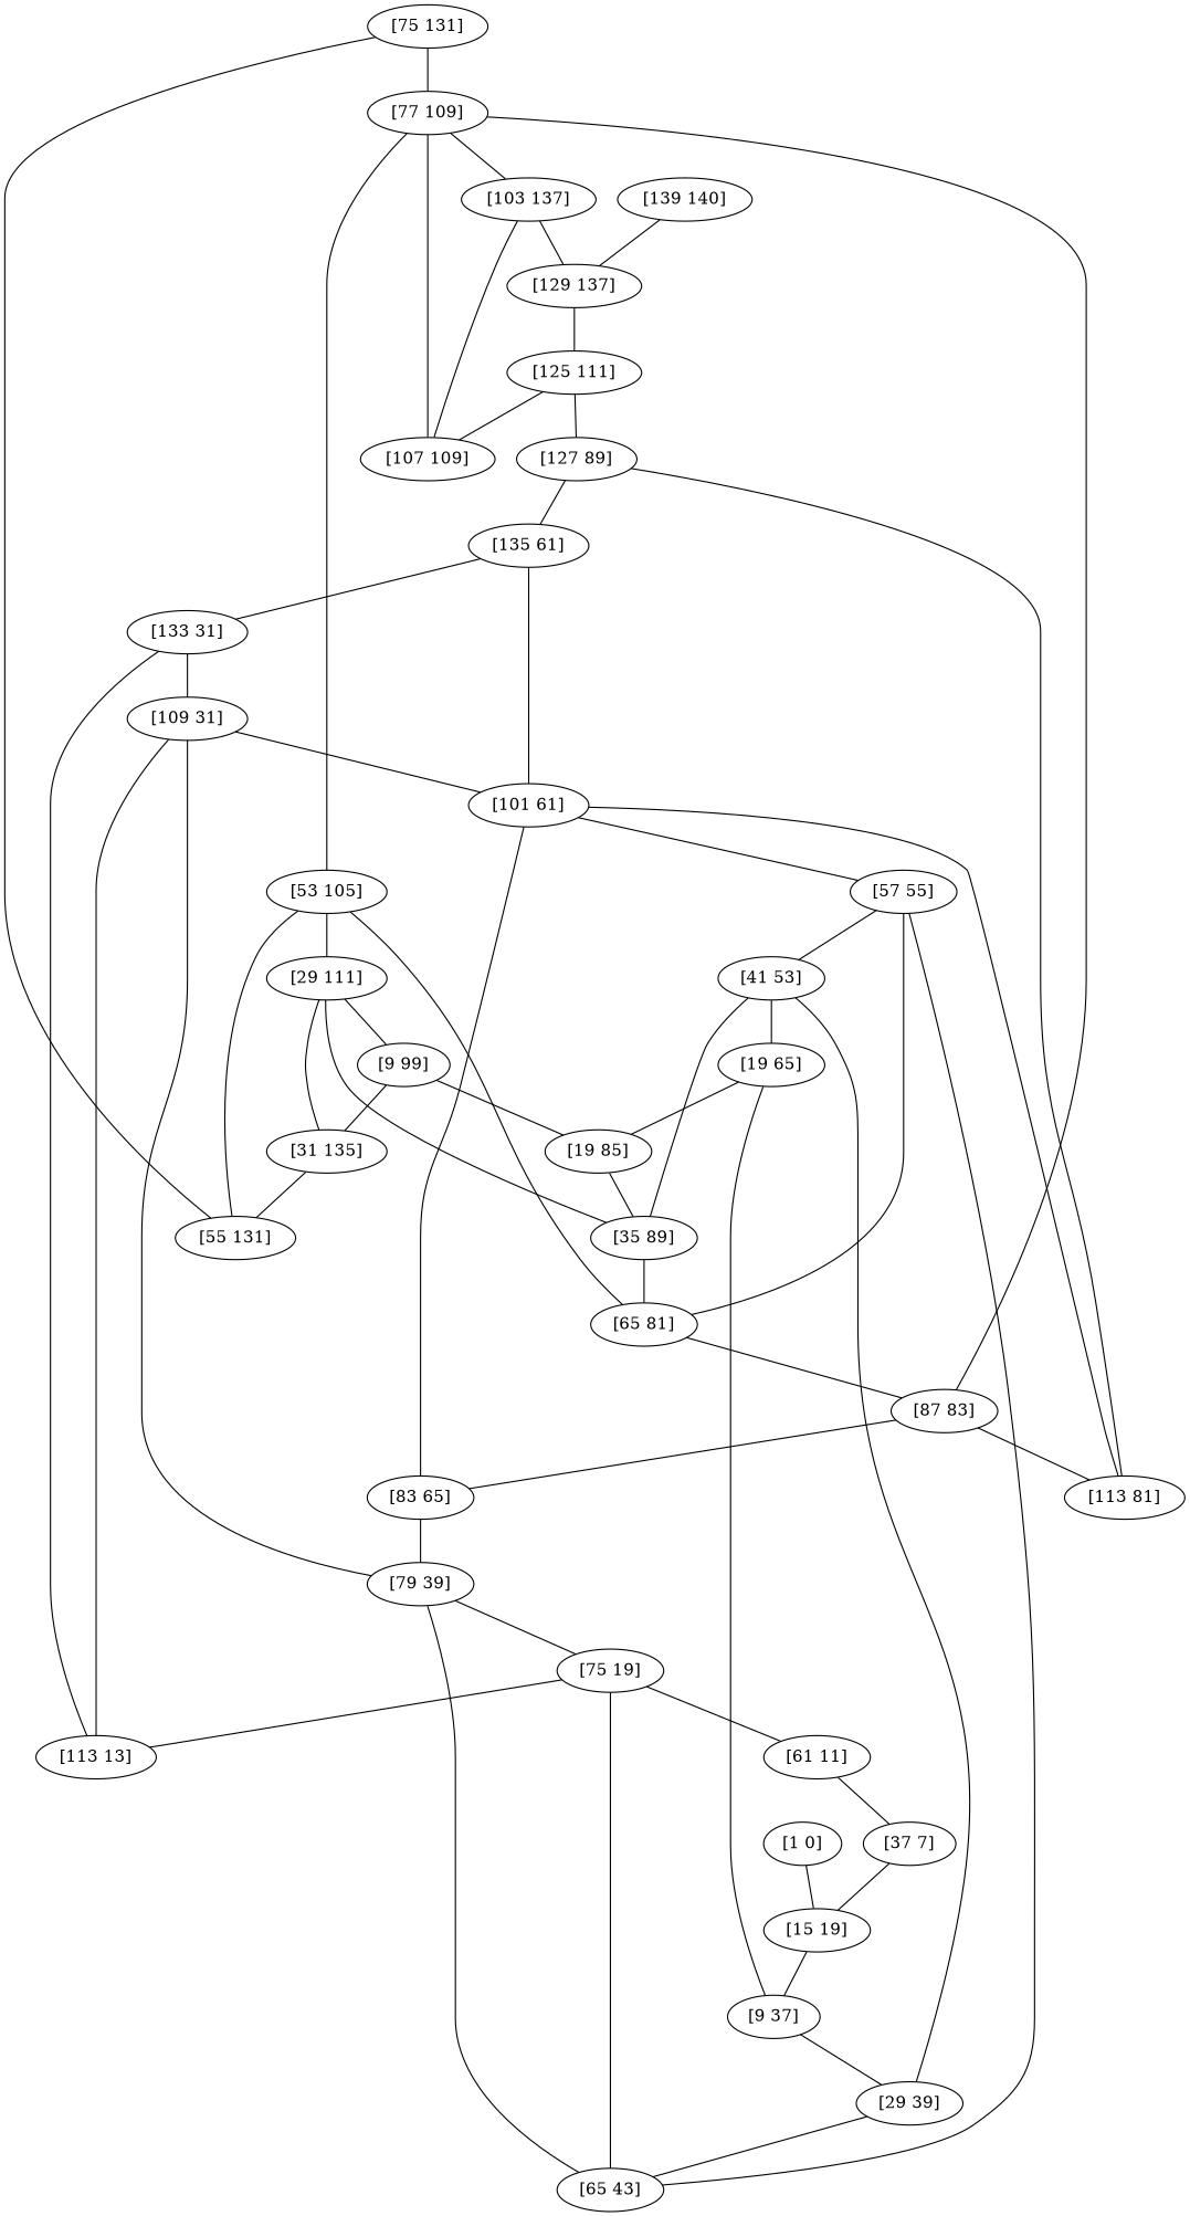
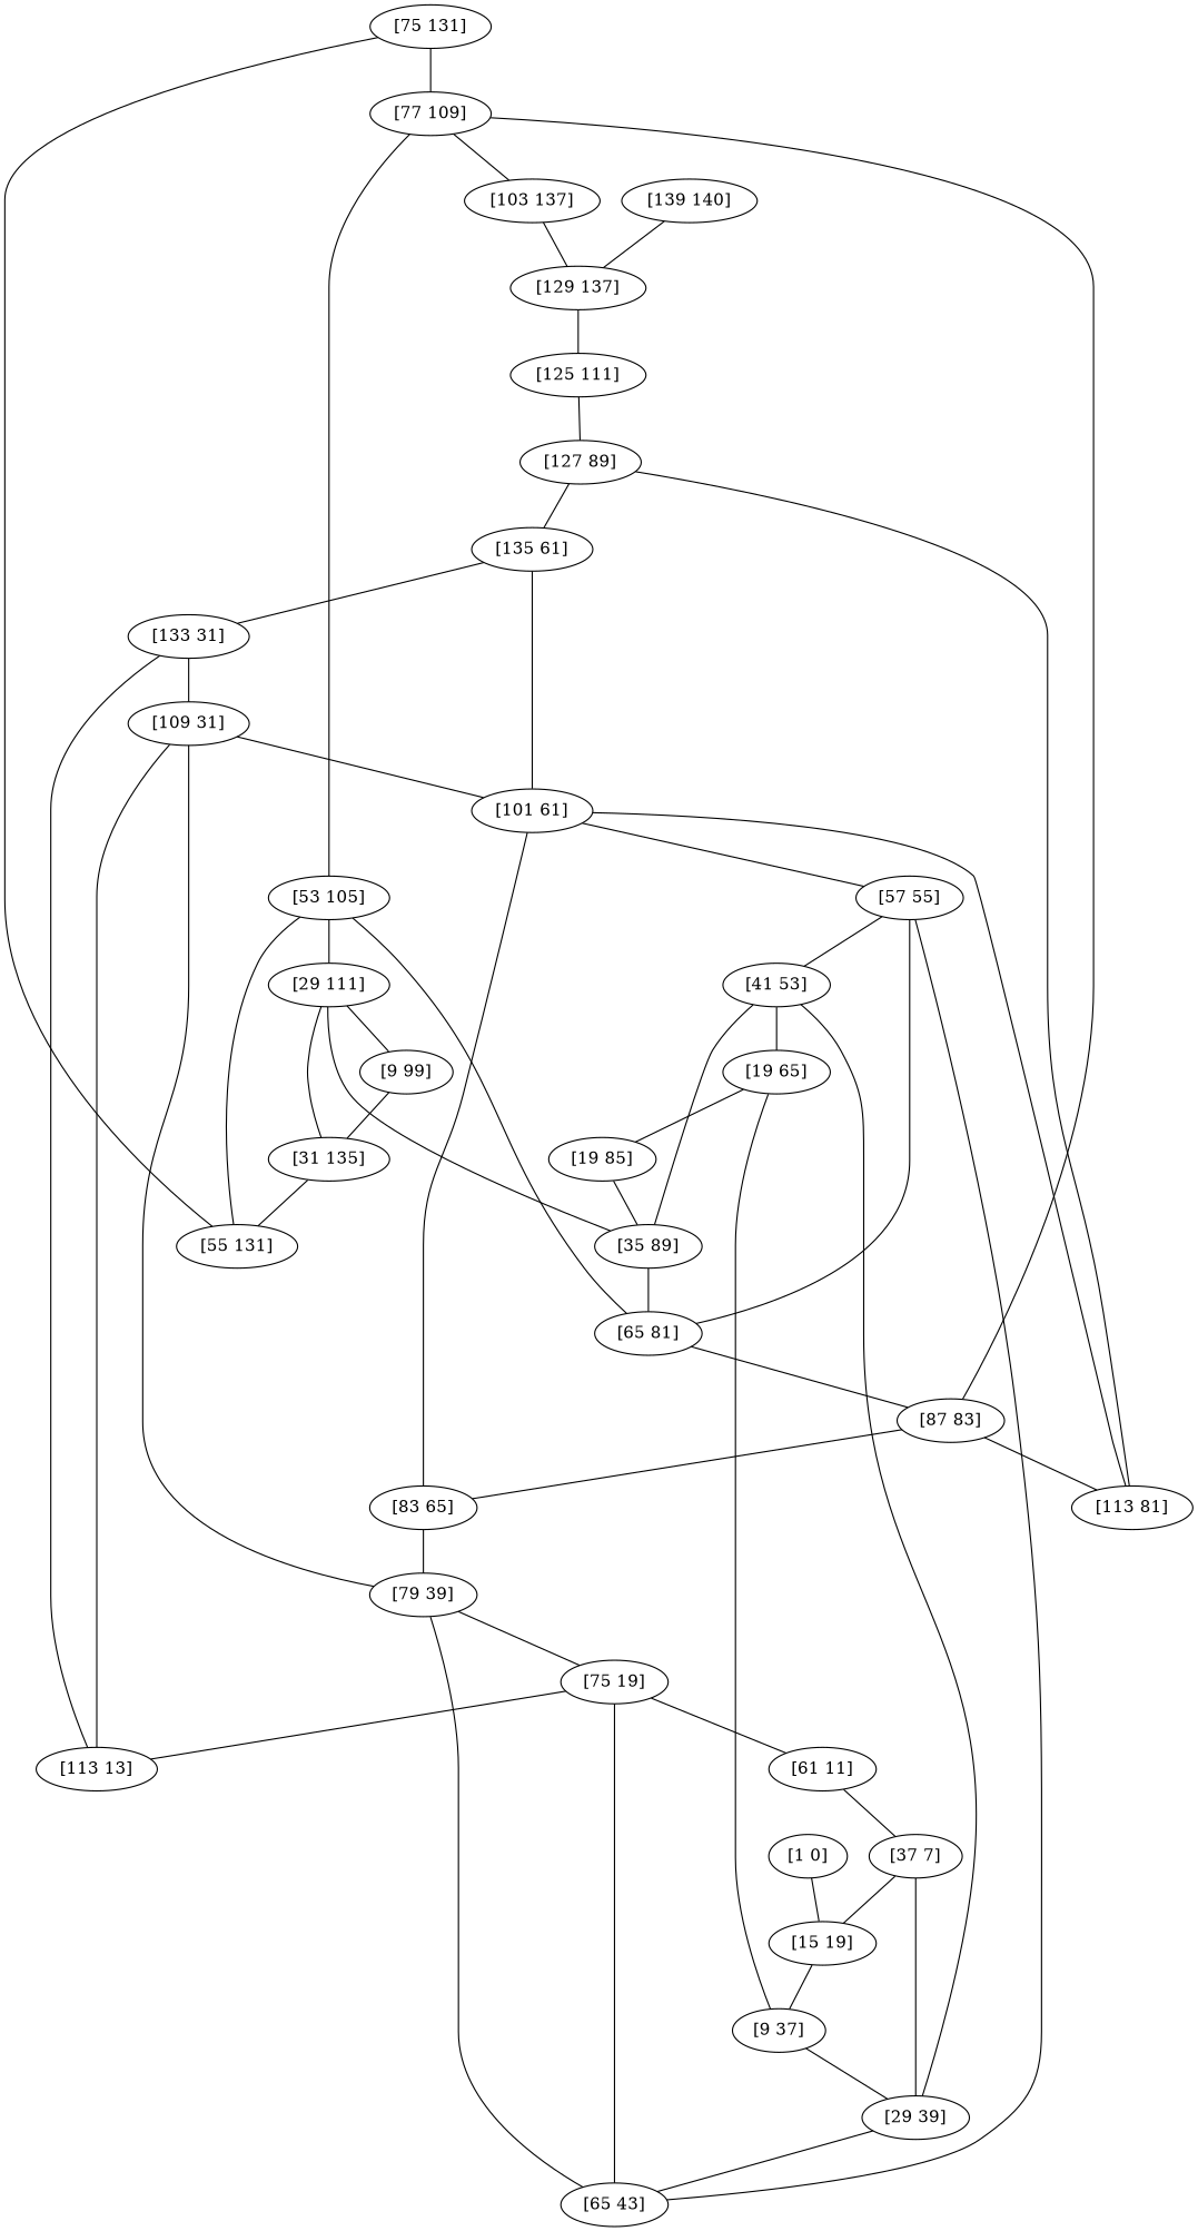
  digraph {
    edge [dir=none weight=164]
    "[75 131]"
    "[77 109]"
    "[103 137]"
-   "[107 109]"
    "[129 137]"
    "[53 105]"
    "[87 83]"
    "[19 65]"
    "[19 85]"
    "[9 37]"
    "[35 89]"
    "[29 39]"
    "[1 0]"
    "[15 19]"
    "[55 131]"
    "[29 111]"
    "[65 81]"
    "[113 13]"
    "[133 31]"
    "[109 31]"
    "[75 19]"
    "[61 11]"
    "[37 7]"
    "[31 135]"
    "[9 99]"
    "[125 111]"
    "[127 89]"
    "[135 61]"
    "[113 81]"
    "[101 61]"
    "[57 55]"
    "[83 65]"
    "[41 53]"
    "[65 43]"
    "[79 39]"
    "[139 140]"
    "[75 131]" -> "[77 109]" [weight=172]
    "[77 109]" -> "[103 137]" [weight=134]
    "[77 109]" -> "[53 105]" [weight=116]
    "[77 109]" -> "[87 83]" [weight=204]
-   "[103 137]" -> "[107 109]" [weight=148]
    "[103 137]" -> "[129 137]" [weight=166]
-   "[107 109]" -> "[77 109]" [weight=182]
    "[129 137]" -> "[125 111]" [weight=234]
    "[53 105]" -> "[29 111]" [weight=154]
    "[53 105]" -> "[65 81]" [weight=168]
    "[87 83]" -> "[113 81]" [weight=136]
    "[87 83]" -> "[83 65]" [weight=66]
    "[19 65]" -> "[19 85]" [weight=216]
    "[19 65]" -> "[9 37]" [weight=258]
    "[19 85]" -> "[35 89]" [weight=56]
    "[9 37]" -> "[29 39]" [weight=94]
    "[35 89]" -> "[65 81]" [weight=150]
    "[35 89]" -> "[41 53]" [weight=238]
+   "[29 39]" -> "[37 7]" [weight=264]
    "[29 39]" -> "[65 43]" [weight=172]
    "[1 0]" -> "[15 19]" [weight=177]
    "[15 19]" -> "[9 37]"
    "[55 131]" -> "[75 131]" [weight=140]
    "[55 131]" -> "[53 105]" [weight=156]
    "[29 111]" -> "[35 89]" [weight=92]
    "[29 111]" -> "[9 99]" [weight=132]
    "[65 81]" -> "[87 83]" [weight=72]
    "[65 81]" -> "[57 55]" [weight=166]
    "[113 13]" -> "[133 31]" [weight=326]
    "[133 31]" -> "[109 31]"
    "[109 31]" -> "[113 13]" [weight=90]
    "[109 31]" -> "[101 61]" [weight=230]
    "[109 31]" -> "[79 39]" [weight=210]
    "[75 19]" -> "[113 13]" [weight=308]
    "[75 19]" -> "[61 11]" [weight=174]
    "[61 11]" -> "[37 7]"
    "[37 7]" -> "[15 19]" [weight=158]
    "[31 135]" -> "[55 131]" [weight=148]
    "[31 135]" -> "[29 111]" [weight=170]
-   "[9 99]" -> "[19 85]" [weight=140]
    "[9 99]" -> "[31 135]" [weight=382]
-   "[125 111]" -> "[107 109]" [weight=104]
    "[125 111]" -> "[127 89]" [weight=176]
    "[127 89]" -> "[135 61]" [weight=228]
    "[127 89]" -> "[113 81]" [weight=66]
    "[135 61]" -> "[133 31]" [weight=188]
    "[135 61]" -> "[101 61]" [weight=178]
    "[113 81]" -> "[101 61]" [weight=120]
    "[101 61]" -> "[57 55]" [weight=104]
    "[101 61]" -> "[83 65]" [weight=126]
    "[57 55]" -> "[41 53]" [weight=102]
    "[57 55]" -> "[65 43]" [weight=64]
    "[83 65]" -> "[79 39]" [weight=190]
    "[41 53]" -> "[19 65]" [weight=102]
    "[41 53]" -> "[29 39]" [weight=74]
    "[65 43]" -> "[75 19]" [weight=220]
    "[65 43]" -> "[79 39]" [weight=34]
    "[79 39]" -> "[75 19]" [weight=68]
    "[139 140]" -> "[129 137]" [weight=29]
  }
